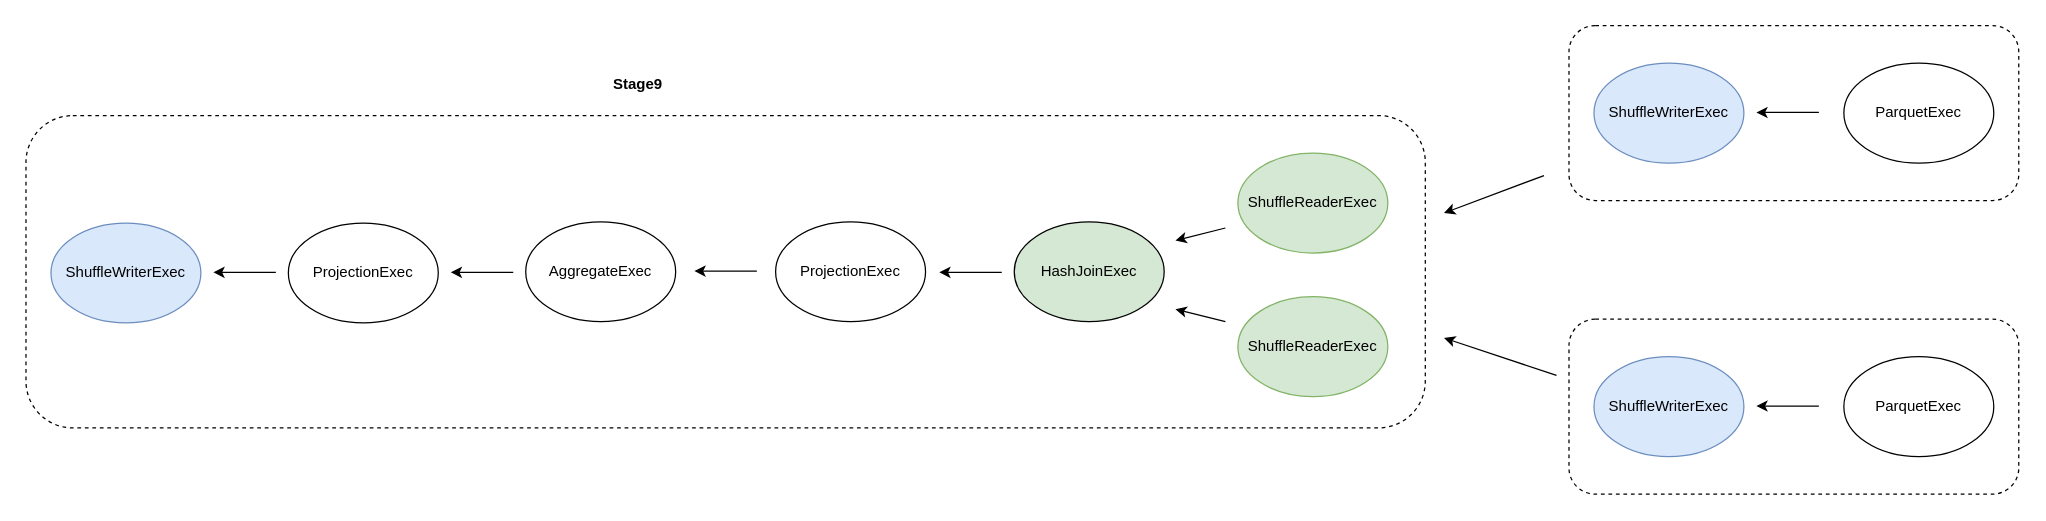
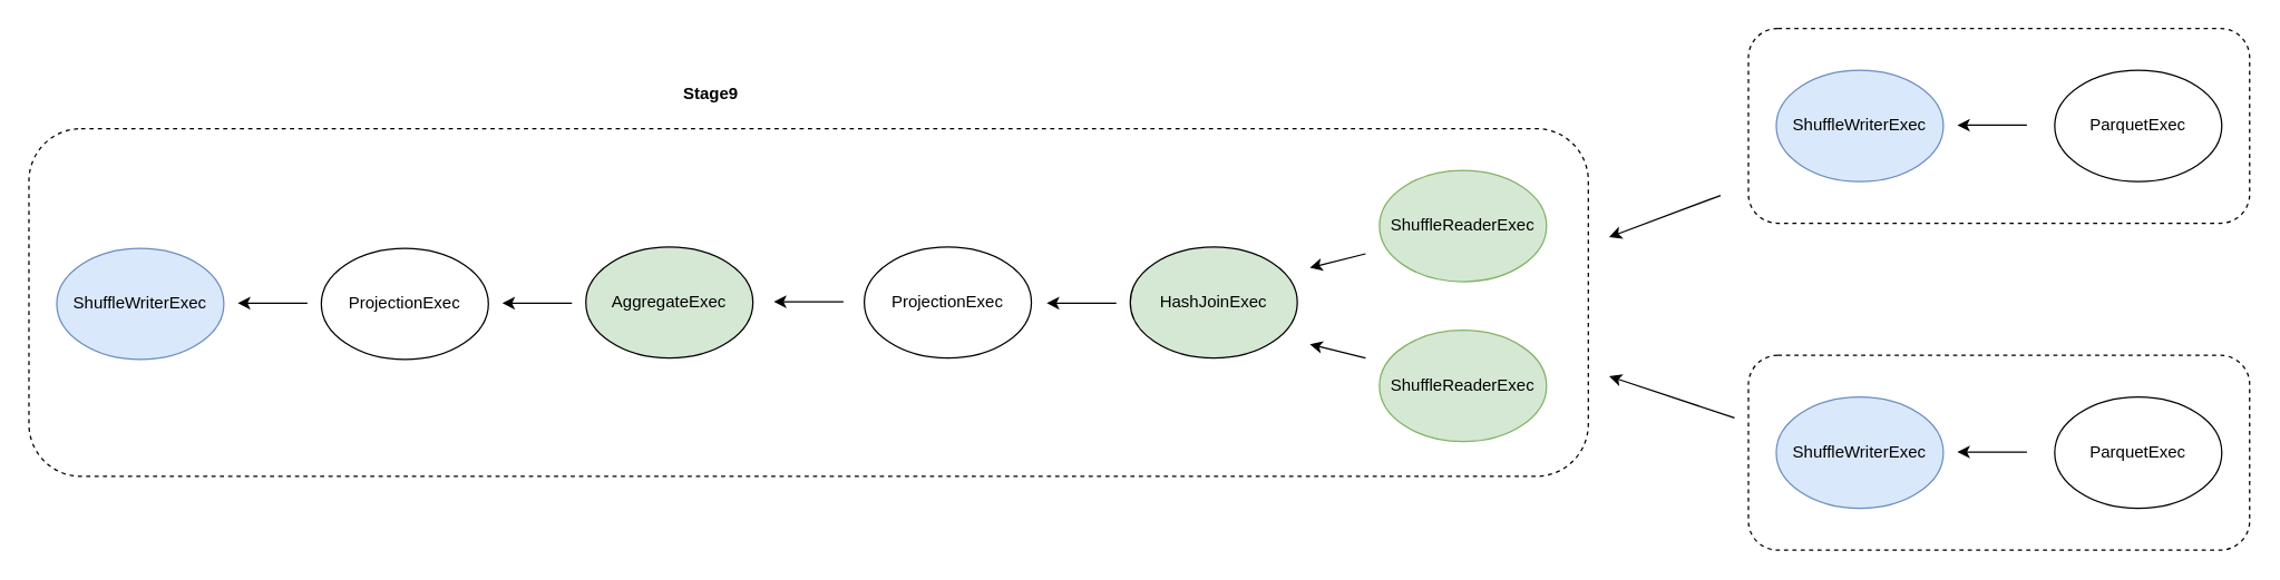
  <mxCell id="0" />
  <mxCell id="1" parent="0" />
  <mxCell id="2" value="" style="rounded=1;whiteSpace=wrap;html=1;dashed=1;" parent="1" vertex="1"><mxGeometry x="20" y="92" width="1120" height="250" as="geometry" /></mxCell>
  <mxCell id="3" value="ShuffleWriterExec" style="ellipse;whiteSpace=wrap;html=1;fillColor=#dae8fc;strokeColor=#6c8ebf;" parent="1" vertex="1"><mxGeometry x="40" y="178" width="120" height="80" as="geometry" /></mxCell>
  <mxCell id="4" value="ShuffleReaderExec" style="ellipse;whiteSpace=wrap;html=1;fillColor=#d5e8d4;strokeColor=#82b366;" parent="1" vertex="1"><mxGeometry x="990" y="122" width="120" height="80" as="geometry" /></mxCell>
  <mxCell id="5" value="" style="endArrow=classic;html=1;rounded=0;" parent="1" edge="1"><mxGeometry width="50" height="50" relative="1" as="geometry"><mxPoint x="220" y="217.5" as="sourcePoint" /><mxPoint x="170" y="217.5" as="targetPoint" /></mxGeometry></mxCell>
  <mxCell id="6" value="" style="endArrow=classic;html=1;rounded=0;" parent="1" edge="1"><mxGeometry width="50" height="50" relative="1" as="geometry"><mxPoint x="801" y="217.5" as="sourcePoint" /><mxPoint x="751" y="217.5" as="targetPoint" /></mxGeometry></mxCell>
  <mxCell id="7" value="" style="rounded=1;whiteSpace=wrap;html=1;dashed=1;" parent="1" vertex="1"><mxGeometry x="1255" y="20" width="360" height="140" as="geometry" /></mxCell>
  <mxCell id="8" value="ShuffleWriterExec" style="ellipse;whiteSpace=wrap;html=1;fillColor=#dae8fc;strokeColor=#6c8ebf;" parent="1" vertex="1"><mxGeometry x="1275" y="50" width="120" height="80" as="geometry" /></mxCell>
  <mxCell id="9" value="ParquetExec" style="ellipse;whiteSpace=wrap;html=1;" parent="1" vertex="1"><mxGeometry x="1475" y="50" width="120" height="80" as="geometry" /></mxCell>
  <mxCell id="10" value="" style="endArrow=classic;html=1;rounded=0;" parent="1" edge="1"><mxGeometry width="50" height="50" relative="1" as="geometry"><mxPoint x="1455" y="89.5" as="sourcePoint" /><mxPoint x="1405" y="89.5" as="targetPoint" /></mxGeometry></mxCell>
  <mxCell id="11" value="" style="rounded=1;whiteSpace=wrap;html=1;dashed=1;" parent="1" vertex="1"><mxGeometry x="1255" y="255" width="360" height="140" as="geometry" /></mxCell>
  <mxCell id="12" value="ShuffleWriterExec" style="ellipse;whiteSpace=wrap;html=1;fillColor=#dae8fc;strokeColor=#6c8ebf;" parent="1" vertex="1"><mxGeometry x="1275" y="285" width="120" height="80" as="geometry" /></mxCell>
  <mxCell id="13" value="ParquetExec" style="ellipse;whiteSpace=wrap;html=1;" parent="1" vertex="1"><mxGeometry x="1475" y="285" width="120" height="80" as="geometry" /></mxCell>
  <mxCell id="14" value="" style="endArrow=classic;html=1;rounded=0;" parent="1" edge="1"><mxGeometry width="50" height="50" relative="1" as="geometry"><mxPoint x="1455" y="324.5" as="sourcePoint" /><mxPoint x="1405" y="324.5" as="targetPoint" /></mxGeometry></mxCell>
  <mxCell id="15" value="Stage9" style="text;html=1;align=center;verticalAlign=middle;whiteSpace=wrap;rounded=0;fontStyle=1" parent="1" vertex="1"><mxGeometry x="480" y="52" width="60" height="30" as="geometry" /></mxCell>
  <mxCell id="16" value="" style="endArrow=classic;html=1;rounded=0;" parent="1" edge="1"><mxGeometry width="50" height="50" relative="1" as="geometry"><mxPoint x="1235" y="140" as="sourcePoint" /><mxPoint x="1155" y="170" as="targetPoint" /></mxGeometry></mxCell>
  <mxCell id="17" value="" style="endArrow=classic;html=1;rounded=0;" parent="1" edge="1"><mxGeometry width="50" height="50" relative="1" as="geometry"><mxPoint x="1245" y="300" as="sourcePoint" /><mxPoint x="1155" y="270" as="targetPoint" /></mxGeometry></mxCell>
  <mxCell id="18" value="ShuffleReaderExec" style="ellipse;whiteSpace=wrap;html=1;fillColor=#d5e8d4;strokeColor=#82b366;" parent="1" vertex="1"><mxGeometry x="990" y="237" width="120" height="80" as="geometry" /></mxCell>
  <mxCell id="19" value="HashJoinExec" style="ellipse;whiteSpace=wrap;html=1;fillColor=#d5e8d4;" parent="1" vertex="1"><mxGeometry x="811" y="177" width="120" height="80" as="geometry" /></mxCell>
  <mxCell id="20" value="" style="endArrow=classic;html=1;rounded=0;" parent="1" edge="1"><mxGeometry width="50" height="50" relative="1" as="geometry"><mxPoint x="980" y="182" as="sourcePoint" /><mxPoint x="940" y="192" as="targetPoint" /></mxGeometry></mxCell>
  <mxCell id="21" value="" style="endArrow=classic;html=1;rounded=0;" parent="1" edge="1"><mxGeometry width="50" height="50" relative="1" as="geometry"><mxPoint x="980" y="257" as="sourcePoint" /><mxPoint x="940" y="247" as="targetPoint" /></mxGeometry></mxCell>
  <mxCell id="22" value="ProjectionExec" style="ellipse;whiteSpace=wrap;html=1;" parent="1" vertex="1"><mxGeometry x="620" y="177" width="120" height="80" as="geometry" /></mxCell>
- <mxCell id="23" value="AggregateExec" style="ellipse;whiteSpace=wrap;html=1;" parent="1" vertex="1"><mxGeometry x="420" y="177" width="120" height="80" as="geometry" /></mxCell>
+ <mxCell id="23" value="AggregateExec" style="ellipse;whiteSpace=wrap;html=1;fillColor=#d5e8d4;" parent="1" vertex="1"><mxGeometry x="420" y="177" width="120" height="80" as="geometry" /></mxCell>
  <mxCell id="24" value="" style="endArrow=classic;html=1;rounded=0;" parent="1" edge="1"><mxGeometry width="50" height="50" relative="1" as="geometry"><mxPoint x="605" y="216.5" as="sourcePoint" /><mxPoint x="555" y="216.5" as="targetPoint" /></mxGeometry></mxCell>
  <mxCell id="25" value="ProjectionExec" style="ellipse;whiteSpace=wrap;html=1;" parent="1" vertex="1"><mxGeometry x="230" y="178" width="120" height="80" as="geometry" /></mxCell>
  <mxCell id="26" value="" style="endArrow=classic;html=1;rounded=0;" parent="1" edge="1"><mxGeometry width="50" height="50" relative="1" as="geometry"><mxPoint x="410" y="217.5" as="sourcePoint" /><mxPoint x="360" y="217.5" as="targetPoint" /></mxGeometry></mxCell>
